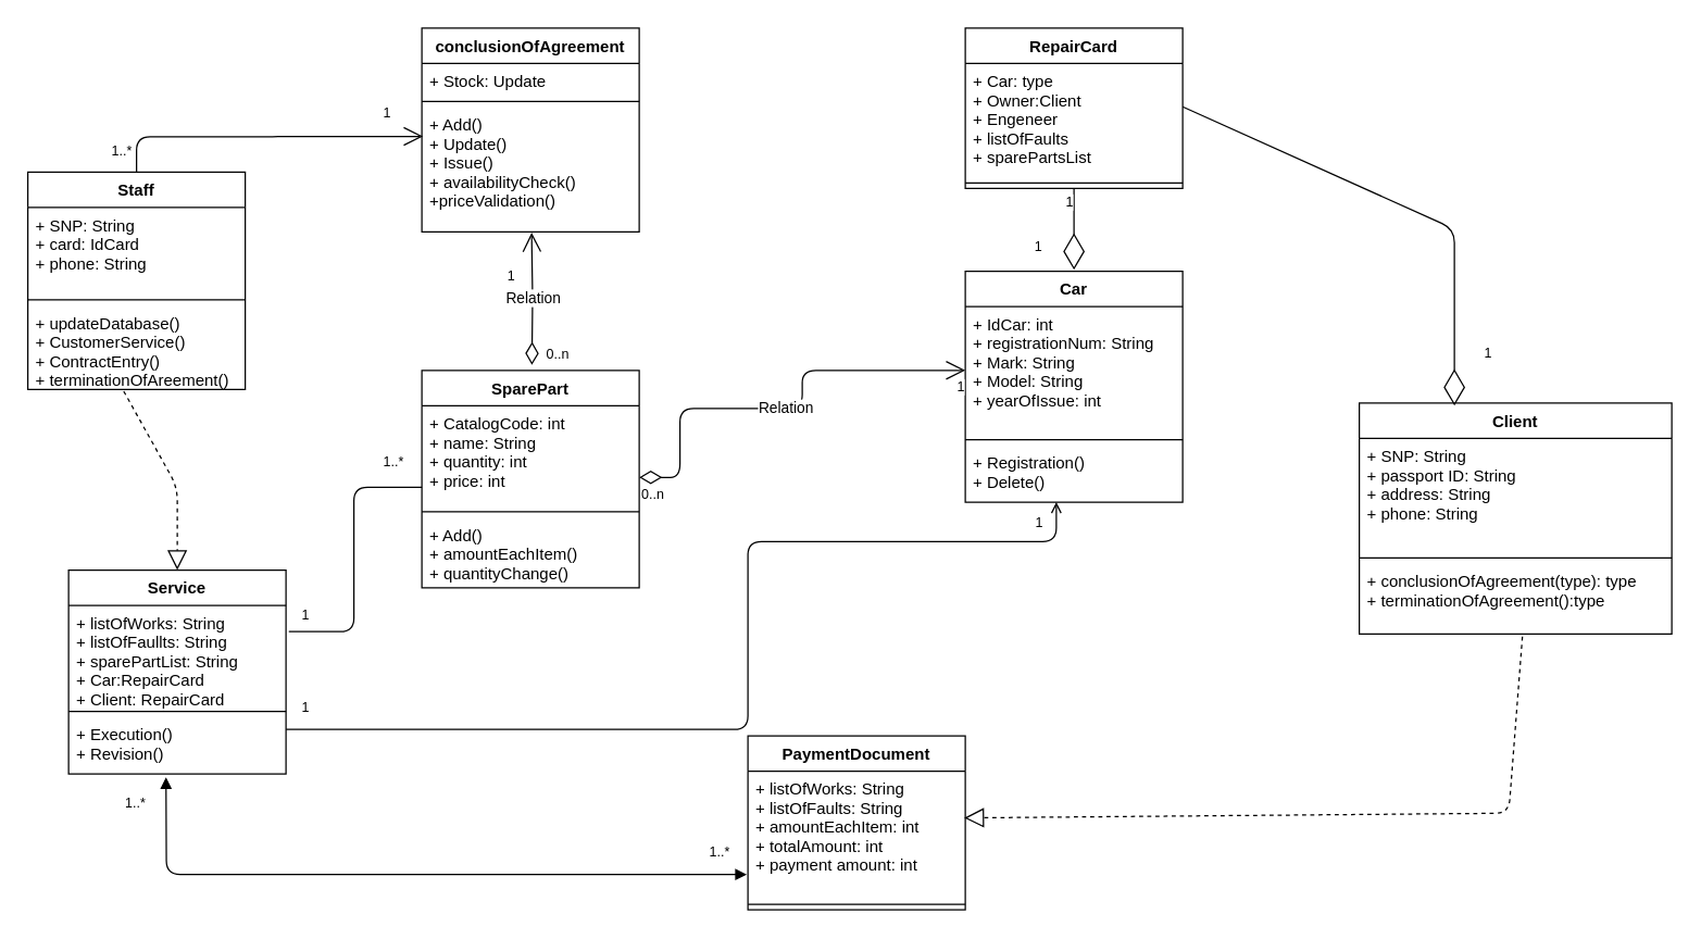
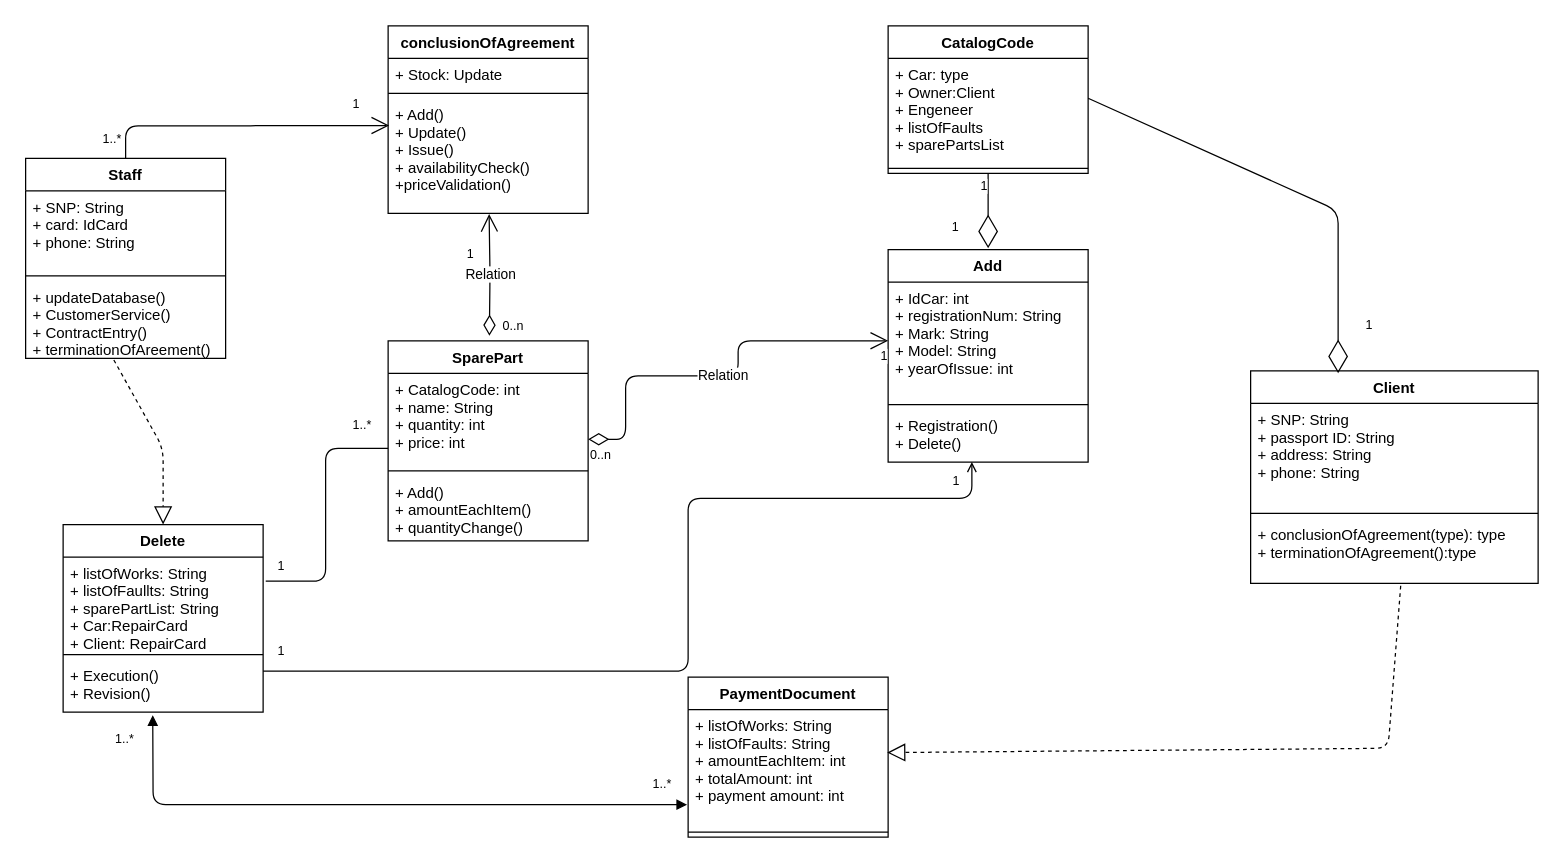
  <mxCell id="0" />
  <mxCell id="1" parent="0" />
  <mxCell id="2" value="Client" style="swimlane;fontStyle=1;align=center;verticalAlign=top;childLayout=stackLayout;horizontal=1;startSize=26;horizontalStack=0;resizeParent=1;resizeParentMax=0;resizeLast=0;collapsible=1;marginBottom=0;" vertex="1" parent="1"><mxGeometry x="1000" y="296" width="230" height="170" as="geometry" /></mxCell>
  <mxCell id="3" value="+ SNP: String&#10;+ passport ID: String&#10;+ address: String&#10;+ phone: String&#10;&#10;" style="text;strokeColor=none;fillColor=none;align=left;verticalAlign=top;spacingLeft=4;spacingRight=4;overflow=hidden;rotatable=0;points=[[0,0.5],[1,0.5]];portConstraint=eastwest;" vertex="1" parent="2"><mxGeometry y="26" width="230" height="84" as="geometry" /></mxCell>
  <mxCell id="4" value="" style="line;strokeWidth=1;fillColor=none;align=left;verticalAlign=middle;spacingTop=-1;spacingLeft=3;spacingRight=3;rotatable=0;labelPosition=right;points=[];portConstraint=eastwest;" vertex="1" parent="2"><mxGeometry y="110" width="230" height="8" as="geometry" /></mxCell>
  <mxCell id="5" value="+ conclusionOfAgreement(type): type&#10;+ terminationOfAgreement():type&#10;" style="text;strokeColor=none;fillColor=none;align=left;verticalAlign=top;spacingLeft=4;spacingRight=4;overflow=hidden;rotatable=0;points=[[0,0.5],[1,0.5]];portConstraint=eastwest;" vertex="1" parent="2"><mxGeometry y="118" width="230" height="52" as="geometry" /></mxCell>
- <mxCell id="6" value="RepairCard" style="swimlane;fontStyle=1;align=center;verticalAlign=top;childLayout=stackLayout;horizontal=1;startSize=26;horizontalStack=0;resizeParent=1;resizeParentMax=0;resizeLast=0;collapsible=1;marginBottom=0;" vertex="1" parent="1"><mxGeometry x="710" y="20" width="160" height="118" as="geometry" /></mxCell>
+ <mxCell id="6" value="CatalogCode" style="swimlane;fontStyle=1;align=center;verticalAlign=top;childLayout=stackLayout;horizontal=1;startSize=26;horizontalStack=0;resizeParent=1;resizeParentMax=0;resizeLast=0;collapsible=1;marginBottom=0;" vertex="1" parent="1"><mxGeometry x="710" y="20" width="160" height="118" as="geometry" /></mxCell>
  <mxCell id="7" value="+ Car: type&#10;+ Owner:Client&#10;+ Engeneer&#10;+ listOfFaults&#10;+ sparePartsList&#10;&#10;&#10;" style="text;strokeColor=none;fillColor=none;align=left;verticalAlign=top;spacingLeft=4;spacingRight=4;overflow=hidden;rotatable=0;points=[[0,0.5],[1,0.5]];portConstraint=eastwest;" vertex="1" parent="6"><mxGeometry y="26" width="160" height="84" as="geometry" /></mxCell>
  <mxCell id="8" value="" style="line;strokeWidth=1;fillColor=none;align=left;verticalAlign=middle;spacingTop=-1;spacingLeft=3;spacingRight=3;rotatable=0;labelPosition=right;points=[];portConstraint=eastwest;" vertex="1" parent="6"><mxGeometry y="110" width="160" height="8" as="geometry" /></mxCell>
- <mxCell id="9" value="Car" style="swimlane;fontStyle=1;align=center;verticalAlign=top;childLayout=stackLayout;horizontal=1;startSize=26;horizontalStack=0;resizeParent=1;resizeParentMax=0;resizeLast=0;collapsible=1;marginBottom=0;" vertex="1" parent="1"><mxGeometry x="710" y="199" width="160" height="170" as="geometry" /></mxCell>
+ <mxCell id="9" value="Add" style="swimlane;fontStyle=1;align=center;verticalAlign=top;childLayout=stackLayout;horizontal=1;startSize=26;horizontalStack=0;resizeParent=1;resizeParentMax=0;resizeLast=0;collapsible=1;marginBottom=0;" vertex="1" parent="1"><mxGeometry x="710" y="199" width="160" height="170" as="geometry" /></mxCell>
  <mxCell id="10" value="+ IdCar: int&#10;+ registrationNum: String&#10;+ Mark: String&#10;+ Model: String&#10;+ yearOfIssue: int&#10;" style="text;strokeColor=none;fillColor=none;align=left;verticalAlign=top;spacingLeft=4;spacingRight=4;overflow=hidden;rotatable=0;points=[[0,0.5],[1,0.5]];portConstraint=eastwest;" vertex="1" parent="9"><mxGeometry y="26" width="160" height="94" as="geometry" /></mxCell>
  <mxCell id="11" value="" style="line;strokeWidth=1;fillColor=none;align=left;verticalAlign=middle;spacingTop=-1;spacingLeft=3;spacingRight=3;rotatable=0;labelPosition=right;points=[];portConstraint=eastwest;" vertex="1" parent="9"><mxGeometry y="120" width="160" height="8" as="geometry" /></mxCell>
  <mxCell id="12" value="+ Registration()&#10;+ Delete()&#10;" style="text;strokeColor=none;fillColor=none;align=left;verticalAlign=top;spacingLeft=4;spacingRight=4;overflow=hidden;rotatable=0;points=[[0,0.5],[1,0.5]];portConstraint=eastwest;" vertex="1" parent="9"><mxGeometry y="128" width="160" height="42" as="geometry" /></mxCell>
  <mxCell id="13" value="conclusionOfAgreement" style="swimlane;fontStyle=1;align=center;verticalAlign=top;childLayout=stackLayout;horizontal=1;startSize=26;horizontalStack=0;resizeParent=1;resizeParentMax=0;resizeLast=0;collapsible=1;marginBottom=0;" vertex="1" parent="1"><mxGeometry x="310" y="20" width="160" height="150" as="geometry" /></mxCell>
  <mxCell id="14" value="+ Stock: Update" style="text;strokeColor=none;fillColor=none;align=left;verticalAlign=top;spacingLeft=4;spacingRight=4;overflow=hidden;rotatable=0;points=[[0,0.5],[1,0.5]];portConstraint=eastwest;" vertex="1" parent="13"><mxGeometry y="26" width="160" height="24" as="geometry" /></mxCell>
  <mxCell id="15" value="" style="line;strokeWidth=1;fillColor=none;align=left;verticalAlign=middle;spacingTop=-1;spacingLeft=3;spacingRight=3;rotatable=0;labelPosition=right;points=[];portConstraint=eastwest;" vertex="1" parent="13"><mxGeometry y="50" width="160" height="8" as="geometry" /></mxCell>
  <mxCell id="16" value="+ Add()&#10;+ Update()&#10;+ Issue()&#10;+ availabilityCheck()&#10;+priceValidation()&#10;" style="text;strokeColor=none;fillColor=none;align=left;verticalAlign=top;spacingLeft=4;spacingRight=4;overflow=hidden;rotatable=0;points=[[0,0.5],[1,0.5]];portConstraint=eastwest;" vertex="1" parent="13"><mxGeometry y="58" width="160" height="92" as="geometry" /></mxCell>
  <mxCell id="17" value="SparePart" style="swimlane;fontStyle=1;align=center;verticalAlign=top;childLayout=stackLayout;horizontal=1;startSize=26;horizontalStack=0;resizeParent=1;resizeParentMax=0;resizeLast=0;collapsible=1;marginBottom=0;" vertex="1" parent="1"><mxGeometry x="310" y="272" width="160" height="160" as="geometry" /></mxCell>
  <mxCell id="18" value="+ CatalogCode: int&#10;+ name: String&#10;+ quantity: int&#10;+ price: int&#10; &#10;" style="text;strokeColor=none;fillColor=none;align=left;verticalAlign=top;spacingLeft=4;spacingRight=4;overflow=hidden;rotatable=0;points=[[0,0.5],[1,0.5]];portConstraint=eastwest;" vertex="1" parent="17"><mxGeometry y="26" width="160" height="74" as="geometry" /></mxCell>
  <mxCell id="19" value="" style="line;strokeWidth=1;fillColor=none;align=left;verticalAlign=middle;spacingTop=-1;spacingLeft=3;spacingRight=3;rotatable=0;labelPosition=right;points=[];portConstraint=eastwest;" vertex="1" parent="17"><mxGeometry y="100" width="160" height="8" as="geometry" /></mxCell>
  <mxCell id="20" value="+ Add()&#10;+ amountEachItem()&#10;+ quantityChange()&#10;" style="text;strokeColor=none;fillColor=none;align=left;verticalAlign=top;spacingLeft=4;spacingRight=4;overflow=hidden;rotatable=0;points=[[0,0.5],[1,0.5]];portConstraint=eastwest;" vertex="1" parent="17"><mxGeometry y="108" width="160" height="52" as="geometry" /></mxCell>
  <mxCell id="21" value="Staff" style="swimlane;fontStyle=1;align=center;verticalAlign=top;childLayout=stackLayout;horizontal=1;startSize=26;horizontalStack=0;resizeParent=1;resizeParentMax=0;resizeLast=0;collapsible=1;marginBottom=0;" vertex="1" parent="1"><mxGeometry x="20" y="126" width="160" height="160" as="geometry" /></mxCell>
  <mxCell id="22" value="+ SNP: String&#10;+ card: IdCard&#10;+ phone: String&#10;" style="text;strokeColor=none;fillColor=none;align=left;verticalAlign=top;spacingLeft=4;spacingRight=4;overflow=hidden;rotatable=0;points=[[0,0.5],[1,0.5]];portConstraint=eastwest;" vertex="1" parent="21"><mxGeometry y="26" width="160" height="64" as="geometry" /></mxCell>
  <mxCell id="23" value="" style="line;strokeWidth=1;fillColor=none;align=left;verticalAlign=middle;spacingTop=-1;spacingLeft=3;spacingRight=3;rotatable=0;labelPosition=right;points=[];portConstraint=eastwest;" vertex="1" parent="21"><mxGeometry y="90" width="160" height="8" as="geometry" /></mxCell>
  <mxCell id="24" value="+ updateDatabase()&#10;+ CustomerService()&#10;+ ContractEntry()&#10;+ terminationOfAreement()&#10;" style="text;strokeColor=none;fillColor=none;align=left;verticalAlign=top;spacingLeft=4;spacingRight=4;overflow=hidden;rotatable=0;points=[[0,0.5],[1,0.5]];portConstraint=eastwest;" vertex="1" parent="21"><mxGeometry y="98" width="160" height="62" as="geometry" /></mxCell>
- <mxCell id="25" value="Service" style="swimlane;fontStyle=1;align=center;verticalAlign=top;childLayout=stackLayout;horizontal=1;startSize=26;horizontalStack=0;resizeParent=1;resizeParentMax=0;resizeLast=0;collapsible=1;marginBottom=0;" vertex="1" parent="1"><mxGeometry x="50" y="419" width="160" height="150" as="geometry" /></mxCell>
+ <mxCell id="25" value="Delete" style="swimlane;fontStyle=1;align=center;verticalAlign=top;childLayout=stackLayout;horizontal=1;startSize=26;horizontalStack=0;resizeParent=1;resizeParentMax=0;resizeLast=0;collapsible=1;marginBottom=0;" vertex="1" parent="1"><mxGeometry x="50" y="419" width="160" height="150" as="geometry" /></mxCell>
  <mxCell id="26" value="+ listOfWorks: String&#10;+ listOfFaullts: String &#10;+ sparePartList: String&#10;+ Car:RepairCard&#10;+ Client: RepairCard&#10;&#10;" style="text;strokeColor=none;fillColor=none;align=left;verticalAlign=top;spacingLeft=4;spacingRight=4;overflow=hidden;rotatable=0;points=[[0,0.5],[1,0.5]];portConstraint=eastwest;" vertex="1" parent="25"><mxGeometry y="26" width="160" height="74" as="geometry" /></mxCell>
  <mxCell id="27" value="" style="line;strokeWidth=1;fillColor=none;align=left;verticalAlign=middle;spacingTop=-1;spacingLeft=3;spacingRight=3;rotatable=0;labelPosition=right;points=[];portConstraint=eastwest;" vertex="1" parent="25"><mxGeometry y="100" width="160" height="8" as="geometry" /></mxCell>
  <mxCell id="28" value="+ Execution()&#10;+ Revision()&#10;" style="text;strokeColor=none;fillColor=none;align=left;verticalAlign=top;spacingLeft=4;spacingRight=4;overflow=hidden;rotatable=0;points=[[0,0.5],[1,0.5]];portConstraint=eastwest;" vertex="1" parent="25"><mxGeometry y="108" width="160" height="42" as="geometry" /></mxCell>
  <mxCell id="29" value="PaymentDocument" style="swimlane;fontStyle=1;align=center;verticalAlign=top;childLayout=stackLayout;horizontal=1;startSize=26;horizontalStack=0;resizeParent=1;resizeParentMax=0;resizeLast=0;collapsible=1;marginBottom=0;" vertex="1" parent="1"><mxGeometry x="550" y="541" width="160" height="128" as="geometry" /></mxCell>
  <mxCell id="30" value="+ listOfWorks: String&#10;+ listOfFaults: String&#10;+ amountEachItem: int&#10;+ totalAmount: int&#10;+ payment amount: int&#10;" style="text;strokeColor=none;fillColor=none;align=left;verticalAlign=top;spacingLeft=4;spacingRight=4;overflow=hidden;rotatable=0;points=[[0,0.5],[1,0.5]];portConstraint=eastwest;" vertex="1" parent="29"><mxGeometry y="26" width="160" height="94" as="geometry" /></mxCell>
  <mxCell id="31" value="" style="line;strokeWidth=1;fillColor=none;align=left;verticalAlign=middle;spacingTop=-1;spacingLeft=3;spacingRight=3;rotatable=0;labelPosition=right;points=[];portConstraint=eastwest;" vertex="1" parent="29"><mxGeometry y="120" width="160" height="8" as="geometry" /></mxCell>
  <mxCell id="32" value="" style="endArrow=diamondThin;endFill=0;endSize=24;html=1;exitX=1;exitY=0.381;exitDx=0;exitDy=0;exitPerimeter=0;" edge="1" parent="1" source="7"><mxGeometry width="160" relative="1" as="geometry"><mxPoint x="880" y="98" as="sourcePoint" /><mxPoint x="1070" y="298" as="targetPoint" /><Array as="points"><mxPoint x="1070" y="168" /></Array></mxGeometry></mxCell>
  <mxCell id="33" value="" style="endArrow=diamondThin;endFill=0;endSize=24;html=1;exitX=0.5;exitY=1;exitDx=0;exitDy=0;" edge="1" parent="1" source="6"><mxGeometry width="160" relative="1" as="geometry"><mxPoint x="30" y="738" as="sourcePoint" /><mxPoint x="790" y="198" as="targetPoint" /></mxGeometry></mxCell>
  <mxCell id="34" value="Relation" style="endArrow=open;html=1;endSize=12;startArrow=diamondThin;startSize=14;startFill=0;edgeStyle=orthogonalEdgeStyle;exitX=1;exitY=0.714;exitDx=0;exitDy=0;exitPerimeter=0;entryX=0;entryY=0.5;entryDx=0;entryDy=0;" edge="1" parent="1" source="18" target="10"><mxGeometry relative="1" as="geometry"><mxPoint x="50" y="688" as="sourcePoint" /><mxPoint x="210" y="688" as="targetPoint" /><Array as="points"><mxPoint x="500" y="351" /><mxPoint x="500" y="300" /><mxPoint x="590" y="300" /><mxPoint x="590" y="272" /></Array></mxGeometry></mxCell>
  <mxCell id="35" value="0..n" style="resizable=0;html=1;align=left;verticalAlign=top;labelBackgroundColor=#ffffff;fontSize=10;" connectable="0" vertex="1" parent="34"><mxGeometry x="-1" relative="1" as="geometry" /></mxCell>
  <mxCell id="36" value="1" style="resizable=0;html=1;align=right;verticalAlign=top;labelBackgroundColor=#ffffff;fontSize=10;" connectable="0" vertex="1" parent="34"><mxGeometry x="1" relative="1" as="geometry" /></mxCell>
  <mxCell id="37" value="Relation" style="endArrow=open;html=1;endSize=12;startArrow=diamondThin;startSize=14;startFill=0;edgeStyle=orthogonalEdgeStyle;entryX=0.505;entryY=1.007;entryDx=0;entryDy=0;entryPerimeter=0;" edge="1" parent="1" target="16"><mxGeometry relative="1" as="geometry"><mxPoint x="391" y="268" as="sourcePoint" /><mxPoint x="390" y="178" as="targetPoint" /></mxGeometry></mxCell>
  <mxCell id="38" value="0..n" style="resizable=0;html=1;align=left;verticalAlign=top;labelBackgroundColor=#ffffff;fontSize=10;" connectable="0" vertex="1" parent="37"><mxGeometry x="-1" relative="1" as="geometry"><mxPoint x="9" y="-20" as="offset" /></mxGeometry></mxCell>
  <mxCell id="39" value="1" style="resizable=0;html=1;align=right;verticalAlign=top;labelBackgroundColor=#ffffff;fontSize=10;" connectable="0" vertex="1" parent="37"><mxGeometry x="1" relative="1" as="geometry"><mxPoint x="399" y="-34.5" as="offset" /></mxGeometry></mxCell>
  <mxCell id="40" value="1" style="resizable=0;html=1;align=right;verticalAlign=top;labelBackgroundColor=#ffffff;fontSize=10;" connectable="0" vertex="1" parent="1"><mxGeometry x="389.833" y="185" as="geometry"><mxPoint x="-11" y="4.5" as="offset" /></mxGeometry></mxCell>
  <mxCell id="41" value="1" style="resizable=0;html=1;align=right;verticalAlign=top;labelBackgroundColor=#ffffff;fontSize=10;" connectable="0" vertex="1" parent="1"><mxGeometry x="349.833" y="175" as="geometry"><mxPoint x="417" y="-6.5" as="offset" /></mxGeometry></mxCell>
  <mxCell id="42" value="1" style="resizable=0;html=1;align=right;verticalAlign=top;labelBackgroundColor=#ffffff;fontSize=10;" connectable="0" vertex="1" parent="1"><mxGeometry x="669.833" y="248" as="geometry"><mxPoint x="428" y="-1.5" as="offset" /></mxGeometry></mxCell>
  <mxCell id="43" value="" style="endArrow=block;dashed=1;endFill=0;endSize=12;html=1;exitX=0.522;exitY=1.038;exitDx=0;exitDy=0;exitPerimeter=0;entryX=0.995;entryY=0.367;entryDx=0;entryDy=0;entryPerimeter=0;" edge="1" parent="1" source="5" target="30"><mxGeometry width="160" relative="1" as="geometry"><mxPoint x="610" y="688" as="sourcePoint" /><mxPoint x="770" y="688" as="targetPoint" /><Array as="points"><mxPoint x="1110" y="598" /></Array></mxGeometry></mxCell>
  <mxCell id="44" value="" style="endArrow=block;startArrow=block;endFill=1;startFill=1;html=1;exitX=0.448;exitY=1.06;exitDx=0;exitDy=0;exitPerimeter=0;entryX=-0.005;entryY=0.81;entryDx=0;entryDy=0;entryPerimeter=0;" edge="1" parent="1" source="28" target="30"><mxGeometry width="160" relative="1" as="geometry"><mxPoint x="50" y="688" as="sourcePoint" /><mxPoint x="210" y="688" as="targetPoint" /><Array as="points"><mxPoint x="122" y="643" /></Array></mxGeometry></mxCell>
  <mxCell id="45" value="1..*" style="resizable=0;html=1;align=left;verticalAlign=top;labelBackgroundColor=#ffffff;fontSize=10;" connectable="0" vertex="1" parent="1"><mxGeometry x="90" y="578.167" as="geometry" /></mxCell>
  <mxCell id="46" value="1..*" style="resizable=0;html=1;align=left;verticalAlign=top;labelBackgroundColor=#ffffff;fontSize=10;" connectable="0" vertex="1" parent="1"><mxGeometry x="520" y="614.167" as="geometry" /></mxCell>
  <mxCell id="47" value="1..*" style="resizable=0;html=1;align=left;verticalAlign=top;labelBackgroundColor=#ffffff;fontSize=10;" connectable="0" vertex="1" parent="1"><mxGeometry x="80" y="98.167" as="geometry" /></mxCell>
  <mxCell id="48" value="" style="endArrow=open;endFill=1;endSize=12;html=1;exitX=0.5;exitY=0;exitDx=0;exitDy=0;entryX=0.005;entryY=0.237;entryDx=0;entryDy=0;entryPerimeter=0;" edge="1" parent="1" source="21" target="16"><mxGeometry width="160" relative="1" as="geometry"><mxPoint x="120" y="328" as="sourcePoint" /><mxPoint x="360" y="-32" as="targetPoint" /><Array as="points"><mxPoint x="100" y="100" /><mxPoint x="210" y="100" /></Array></mxGeometry></mxCell>
  <mxCell id="49" value="1" style="resizable=0;html=1;align=left;verticalAlign=top;labelBackgroundColor=#ffffff;fontSize=10;" connectable="0" vertex="1" parent="1"><mxGeometry x="280" y="70.167" as="geometry" /></mxCell>
  <mxCell id="50" value="" style="endArrow=block;dashed=1;endFill=0;endSize=12;html=1;exitX=0.441;exitY=1.022;exitDx=0;exitDy=0;exitPerimeter=0;entryX=0.5;entryY=0;entryDx=0;entryDy=0;" edge="1" parent="1" source="24" target="25"><mxGeometry width="160" relative="1" as="geometry"><mxPoint x="20" y="688" as="sourcePoint" /><mxPoint x="180" y="688" as="targetPoint" /><Array as="points"><mxPoint x="130" y="358" /></Array></mxGeometry></mxCell>
  <mxCell id="51" value="" style="endArrow=open;html=1;edgeStyle=orthogonalEdgeStyle;exitX=1;exitY=0.222;exitDx=0;exitDy=0;exitPerimeter=0;" edge="1" parent="1" source="28" target="12"><mxGeometry relative="1" as="geometry"><mxPoint x="214" y="528" as="sourcePoint" /><mxPoint x="777" y="374" as="targetPoint" /><Array as="points"><mxPoint x="550" y="536" /><mxPoint x="550" y="398" /><mxPoint x="777" y="398" /></Array></mxGeometry></mxCell>
  <mxCell id="52" value="1" style="resizable=0;html=1;align=left;verticalAlign=top;labelBackgroundColor=#ffffff;fontSize=10;" connectable="0" vertex="1" parent="1"><mxGeometry x="220" y="508.167" as="geometry" /></mxCell>
  <mxCell id="53" value="1" style="resizable=0;html=1;align=left;verticalAlign=top;labelBackgroundColor=#ffffff;fontSize=10;" connectable="0" vertex="1" parent="1"><mxGeometry x="760" y="372.167" as="geometry" /></mxCell>
  <mxCell id="54" value="" style="endArrow=none;html=1;edgeStyle=orthogonalEdgeStyle;exitX=1.013;exitY=0.261;exitDx=0;exitDy=0;exitPerimeter=0;entryX=0;entryY=0.811;entryDx=0;entryDy=0;entryPerimeter=0;" edge="1" parent="1" source="26" target="18"><mxGeometry relative="1" as="geometry"><mxPoint x="20" y="688" as="sourcePoint" /><mxPoint x="260" y="398" as="targetPoint" /></mxGeometry></mxCell>
  <mxCell id="55" value="1" style="resizable=0;html=1;align=left;verticalAlign=top;labelBackgroundColor=#ffffff;fontSize=10;" connectable="0" vertex="1" parent="1"><mxGeometry x="220" y="440.167" as="geometry" /></mxCell>
  <mxCell id="56" value="1..*" style="resizable=0;html=1;align=left;verticalAlign=top;labelBackgroundColor=#ffffff;fontSize=10;" connectable="0" vertex="1" parent="1"><mxGeometry x="280" y="327.167" as="geometry" /></mxCell>
